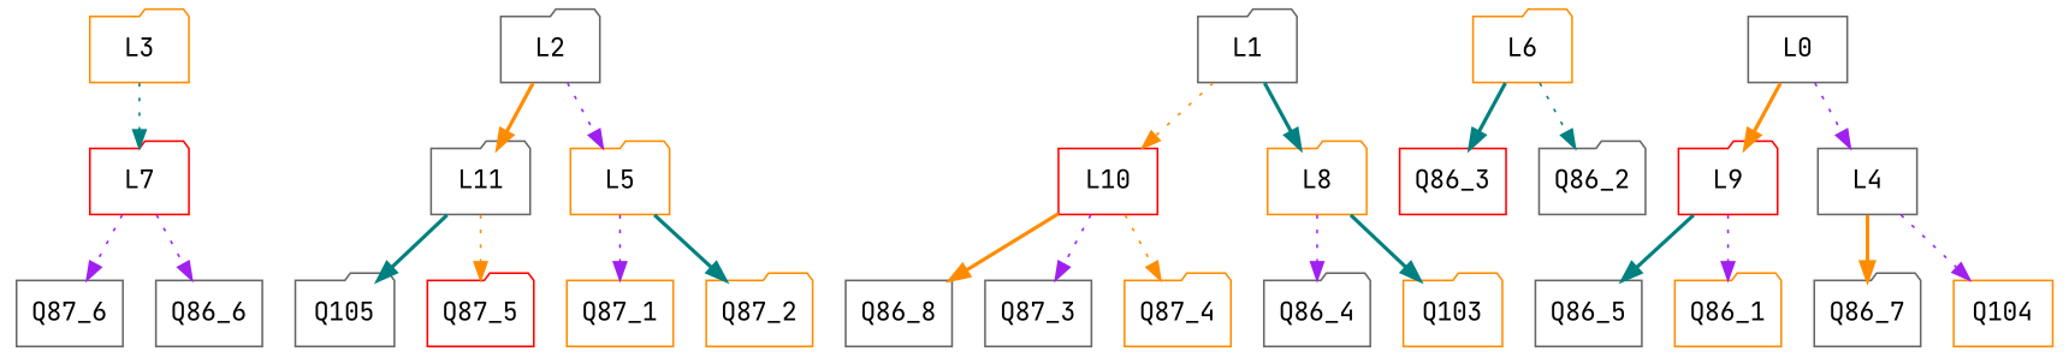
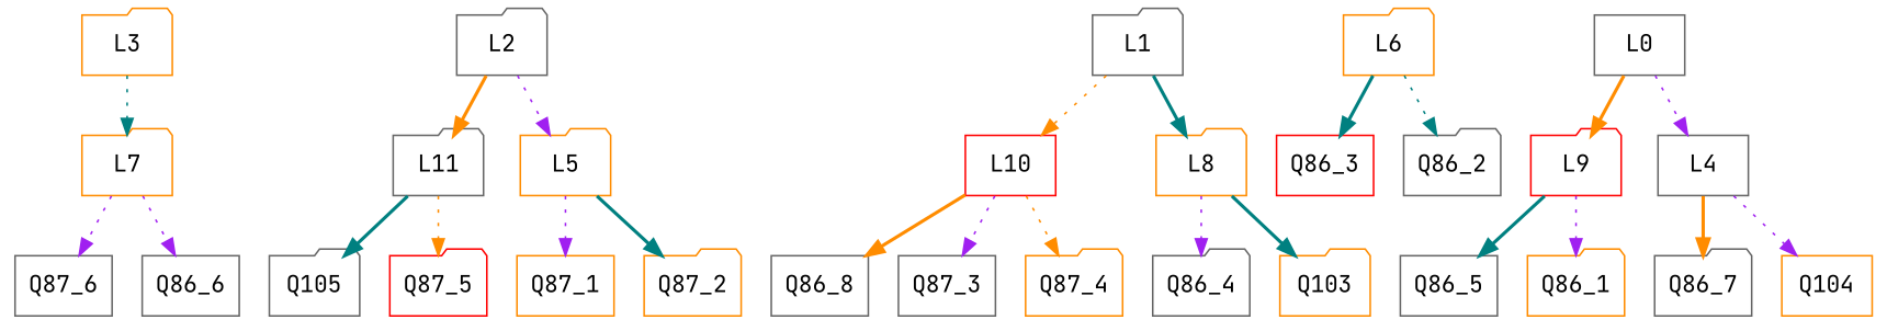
  digraph {
    fontname="JetBrains Mono"
    node [color=gray40 fontname="JetBrains Mono" shape=folder]
    edge [color=purple fontname="JetBrains Mono" style=dotted]
-   L7 [color=red]
+   L7 [color=darkorange]
    Q87_6 [shape=box]
    Q86_6 [shape=box]
    Q87_1 [color=darkorange shape=box]
    L10 [color=red shape=box]
    Q86_8 [shape=box]
    Q87_3 [shape=box]
    Q87_4 [color=darkorange]
    Q86_3 [color=red shape=box]
    L11
    Q105
    Q87_5 [color=red]
    L3 [color=darkorange]
    L6 [color=darkorange]
    L9 [color=red]
    Q86_5 [shape=box]
    Q86_1 [color=darkorange]
    L4 [shape=box]
    Q86_7
    Q104 [color=darkorange shape=box]
    L2
    L5 [color=darkorange]
    L8 [color=darkorange]
    Q86_4
    Q103 [color=darkorange]
    Q86_2
    Q87_2 [color=darkorange]
    L1
    L0 [shape=box]
    subgraph sub_1 {
    }
    subgraph sub_2 {
      L7
      Q87_6
      Q86_6
      Q87_1
      L10
      Q86_8
      Q87_3
      Q87_4
      Q86_3
      L11
      Q105
      Q87_5
      L3
      L6
      L9
      Q86_5
      Q86_1
      L4
      Q86_7
      Q104
      L2
      L5
      L8
      Q86_4
      Q103
      Q86_2
      Q87_2
      L1
      L0
    }
    L7 -> Q87_6
    L7 -> Q86_6
    L10 -> Q86_8 [color=darkorange style=bold]
    L10 -> Q87_3
    L10 -> Q87_4 [color=darkorange]
    L11 -> Q105 [color=teal style=bold]
    L11 -> Q87_5 [color=darkorange]
    L3 -> L7 [color=teal]
    L6 -> Q86_3 [color=teal style=bold]
    L6 -> Q86_2 [color=teal]
    L9 -> Q86_5 [color=teal style=bold]
    L9 -> Q86_1
    L4 -> Q86_7 [color=darkorange style=bold]
    L4 -> Q104
    L2 -> L11 [color=darkorange style=bold]
    L2 -> L5
    L5 -> Q87_1
    L5 -> Q87_2 [color=teal style=bold]
    L8 -> Q86_4
    L8 -> Q103 [color=teal style=bold]
    L1 -> L10 [color=darkorange]
    L1 -> L8 [color=teal style=bold]
    L0 -> L9 [color=darkorange style=bold]
    L0 -> L4
  }
